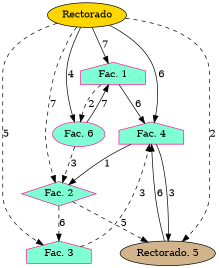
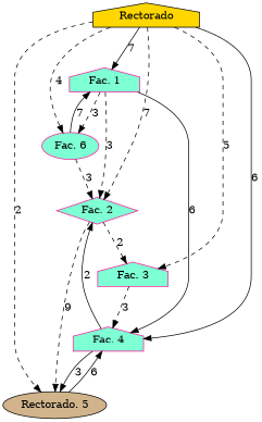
  digraph {
    node [color=deeppink fillcolor=aquamarine shape=ellipse style=filled]
    edge [style=dashed]
-   Rectorado [color=black fillcolor=gold]
+   Rectorado [color=black fillcolor=gold shape=house]
    "Fac. 1" [shape=house]
    "Fac. 2" [shape=diamond]
    "Fac. 3" [shape=house]
    "Fac. 4" [shape=house]
    n6 [color=black fillcolor=tan label="Rectorado. 5"]
    "Fac. 6"
    Rectorado -> "Fac. 1" [label=7 style=solid]
    Rectorado -> "Fac. 2" [label=7]
    Rectorado -> "Fac. 3" [label=5]
    Rectorado -> "Fac. 4" [label=6 style=solid]
    Rectorado -> n6 [label=2]
-   Rectorado -> "Fac. 6" [label=4 style=solid]
+   Rectorado -> "Fac. 6" [label=4]
+   "Fac. 1" -> "Fac. 2" [label=3]
    "Fac. 1" -> "Fac. 4" [label=6 style=solid]
-   "Fac. 1" -> "Fac. 6" [label=2]
-   "Fac. 2" -> "Fac. 3" [label=6]
-   "Fac. 2" -> n6 [label=5]
+   "Fac. 1" -> "Fac. 6" [label=3]
+   "Fac. 2" -> "Fac. 3" [label=2]
+   "Fac. 2" -> n6 [label=9]
    "Fac. 3" -> "Fac. 4" [label=3]
-   "Fac. 4" -> "Fac. 2" [label=1 style=solid]
+   "Fac. 4" -> "Fac. 2" [label=2 style=solid]
    "Fac. 4" -> n6 [label=3 style=solid]
    n6 -> "Fac. 4" [label=6 style=solid]
    "Fac. 6" -> "Fac. 1" [label=7 style=solid]
    "Fac. 6" -> "Fac. 2" [label=3]
  }
